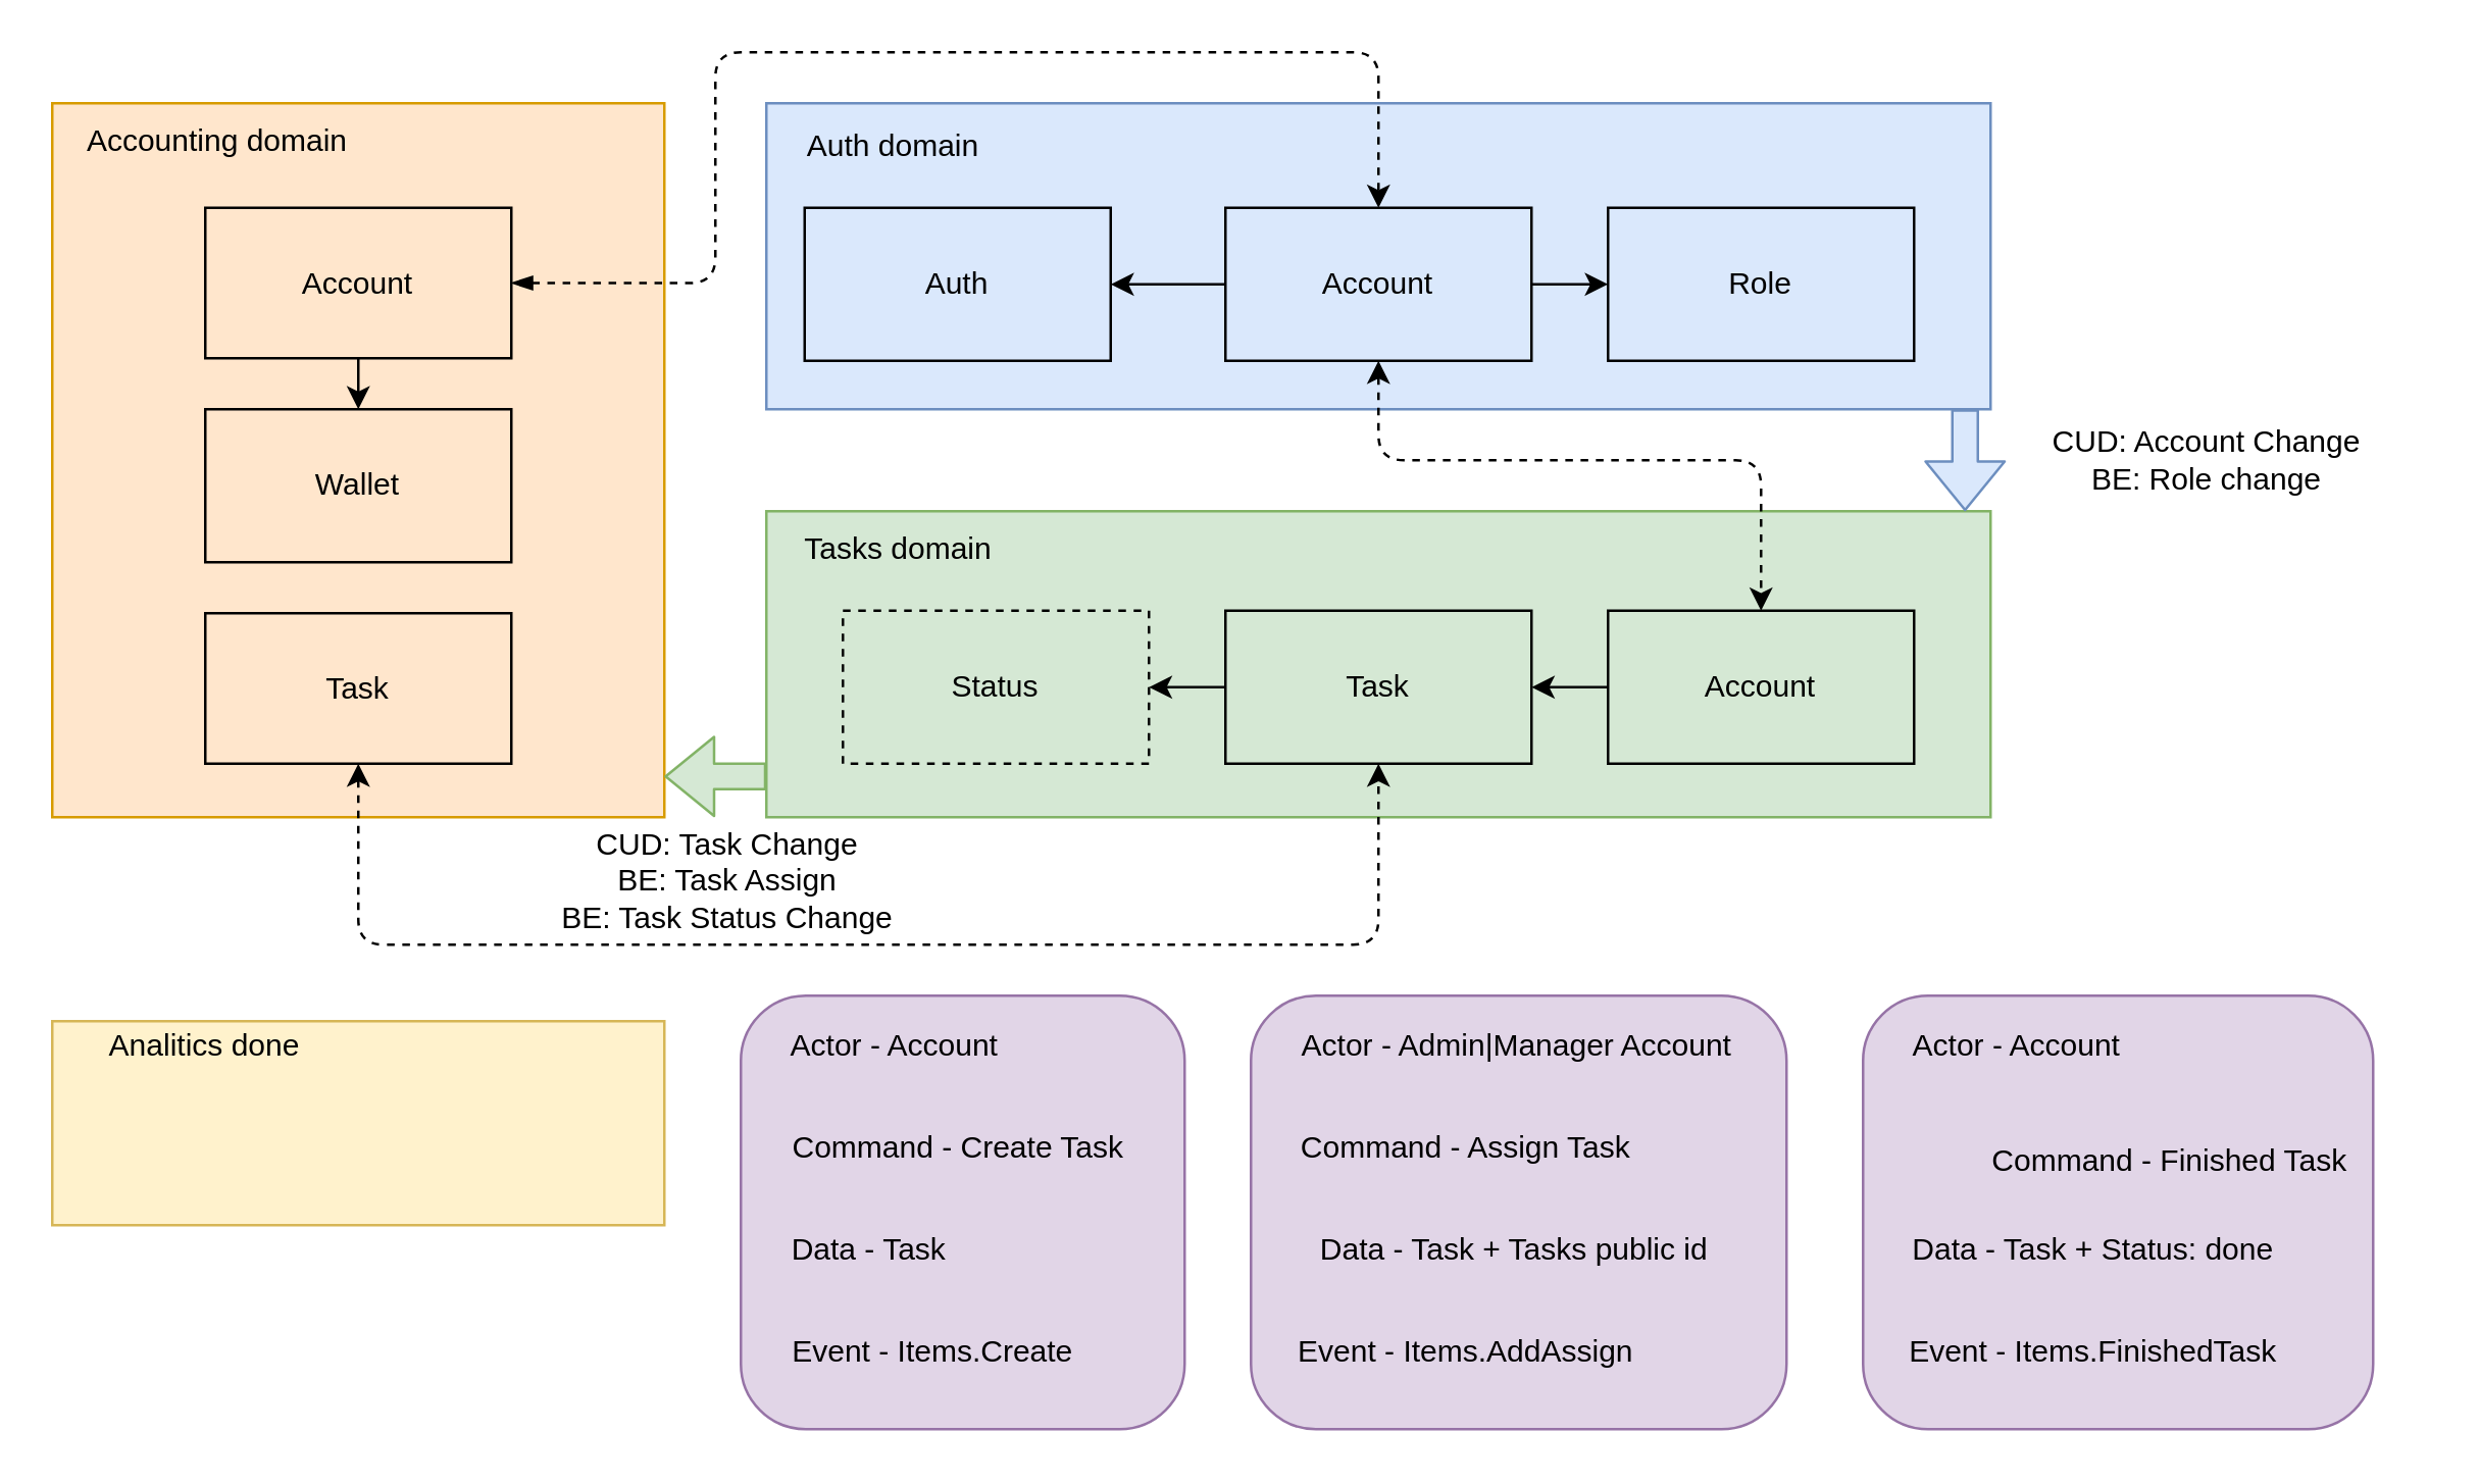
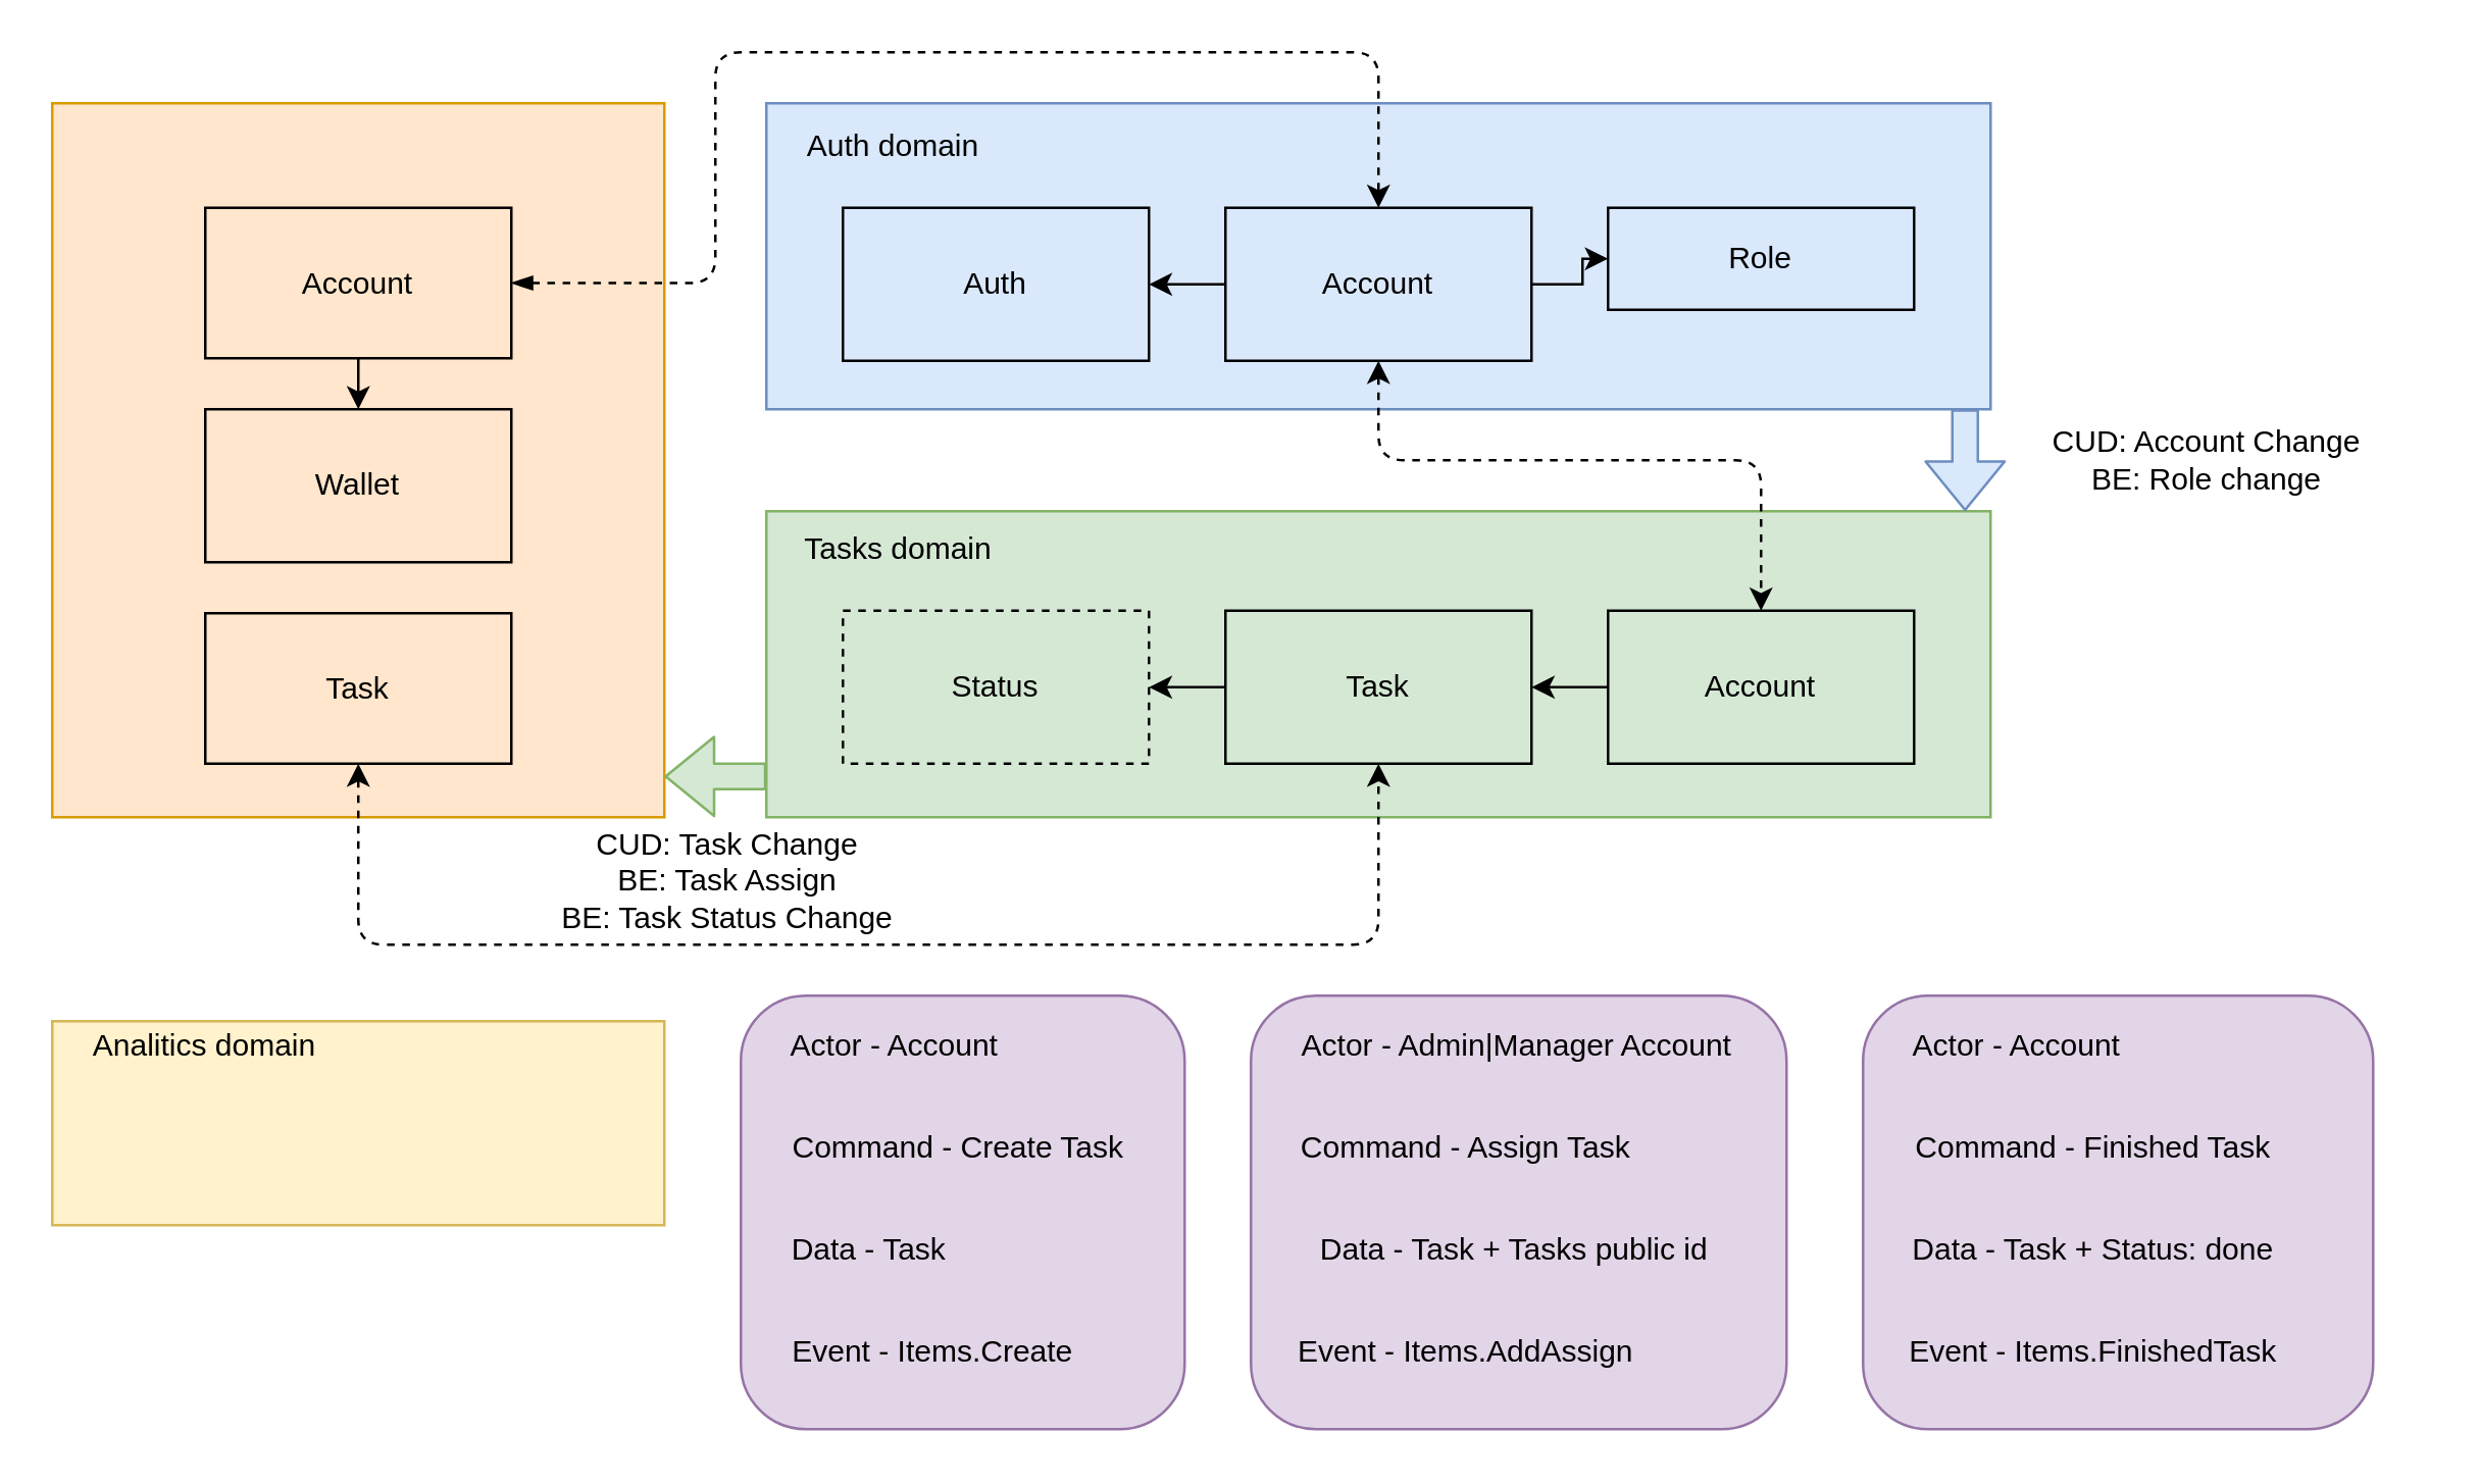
  <mxCell id="0" />
  <mxCell id="1" parent="0" />
  <mxCell id="2" value="" style="rounded=1;whiteSpace=wrap;html=1;strokeColor=#9673a6;fillColor=#e1d5e7;" vertex="1" parent="1"><mxGeometry x="730" y="390" width="200" height="170" as="geometry" /></mxCell>
  <mxCell id="3" value="" style="rounded=1;whiteSpace=wrap;html=1;strokeColor=#9673a6;fillColor=#e1d5e7;" vertex="1" parent="1"><mxGeometry x="490" y="390" width="210" height="170" as="geometry" /></mxCell>
  <mxCell id="4" value="" style="rounded=1;whiteSpace=wrap;html=1;strokeColor=#9673a6;fillColor=#e1d5e7;" vertex="1" parent="1"><mxGeometry x="290" y="390" width="174" height="170" as="geometry" /></mxCell>
  <mxCell id="5" value="" style="whiteSpace=wrap;html=1;imageAspect=0;fillColor=#dae8fc;strokeColor=#6c8ebf;" vertex="1" parent="1"><mxGeometry x="300" y="40" width="480" height="120" as="geometry" /></mxCell>
  <mxCell id="6" value="" style="edgeStyle=orthogonalEdgeStyle;rounded=0;orthogonalLoop=1;jettySize=auto;html=1;" edge="1" parent="1" source="8" target="27"><mxGeometry relative="1" as="geometry" /></mxCell>
  <mxCell id="7" value="" style="edgeStyle=orthogonalEdgeStyle;rounded=0;orthogonalLoop=1;jettySize=auto;html=1;" edge="1" parent="1" source="8" target="9"><mxGeometry relative="1" as="geometry" /></mxCell>
  <mxCell id="8" value="Account" style="rounded=0;whiteSpace=wrap;html=1;fillColor=none;" vertex="1" parent="1"><mxGeometry x="480" y="81" width="120" height="60" as="geometry" /></mxCell>
- <mxCell id="9" value="Role" style="rounded=0;whiteSpace=wrap;html=1;fillColor=none;" vertex="1" parent="1"><mxGeometry x="630" y="81" width="120" height="60" as="geometry" /></mxCell>
+ <mxCell id="9" value="Role" style="rounded=0;whiteSpace=wrap;html=1;fillColor=none;" vertex="1" parent="1"><mxGeometry x="630" y="81" width="120" height="40" as="geometry" /></mxCell>
  <mxCell id="10" value="" style="rounded=0;whiteSpace=wrap;html=1;fillColor=#d5e8d4;strokeColor=#82b366;" vertex="1" parent="1"><mxGeometry x="300" y="200" width="480" height="120" as="geometry" /></mxCell>
  <mxCell id="11" value="" style="edgeStyle=orthogonalEdgeStyle;rounded=0;orthogonalLoop=1;jettySize=auto;html=1;" edge="1" parent="1" source="12" target="14"><mxGeometry relative="1" as="geometry" /></mxCell>
  <mxCell id="12" value="Account" style="rounded=0;whiteSpace=wrap;html=1;fillColor=none;" vertex="1" parent="1"><mxGeometry x="630" y="239" width="120" height="60" as="geometry" /></mxCell>
  <mxCell id="13" value="" style="edgeStyle=orthogonalEdgeStyle;rounded=0;orthogonalLoop=1;jettySize=auto;html=1;" edge="1" parent="1" source="14" target="29"><mxGeometry relative="1" as="geometry" /></mxCell>
  <mxCell id="14" value="Task" style="rounded=0;whiteSpace=wrap;html=1;fillColor=none;" vertex="1" parent="1"><mxGeometry x="480" y="239" width="120" height="60" as="geometry" /></mxCell>
  <mxCell id="15" value="Actor - Account" style="text;html=1;align=center;verticalAlign=middle;resizable=0;points=[];autosize=1;" vertex="1" parent="1"><mxGeometry x="300" y="400" width="100" height="20" as="geometry" /></mxCell>
  <mxCell id="16" value="Command - Create Task" style="text;html=1;align=center;verticalAlign=middle;resizable=0;points=[];autosize=1;" vertex="1" parent="1"><mxGeometry x="300" y="440" width="150" height="20" as="geometry" /></mxCell>
  <mxCell id="17" value="Data - Task" style="text;html=1;align=center;verticalAlign=middle;resizable=0;points=[];autosize=1;" vertex="1" parent="1"><mxGeometry x="300" y="480" width="80" height="20" as="geometry" /></mxCell>
  <mxCell id="18" value="Event - Items.Create" style="text;html=1;align=center;verticalAlign=middle;resizable=0;points=[];autosize=1;" vertex="1" parent="1"><mxGeometry x="300" y="520" width="130" height="20" as="geometry" /></mxCell>
  <mxCell id="19" value="Actor - Admin|Manager Account" style="text;html=1;align=center;verticalAlign=middle;resizable=0;points=[];autosize=1;" vertex="1" parent="1"><mxGeometry x="504" y="400" width="180" height="20" as="geometry" /></mxCell>
  <mxCell id="20" value="Command - Assign Task" style="text;html=1;align=center;verticalAlign=middle;resizable=0;points=[];autosize=1;" vertex="1" parent="1"><mxGeometry x="504" y="440" width="140" height="20" as="geometry" /></mxCell>
  <mxCell id="21" value="Data - Task + Tasks public id" style="text;html=1;align=center;verticalAlign=middle;resizable=0;points=[];autosize=1;" vertex="1" parent="1"><mxGeometry x="503" y="480" width="180" height="20" as="geometry" /></mxCell>
  <mxCell id="22" value="Event - Items.AddAssign" style="text;html=1;align=center;verticalAlign=middle;resizable=0;points=[];autosize=1;" vertex="1" parent="1"><mxGeometry x="499" y="520" width="150" height="20" as="geometry" /></mxCell>
  <mxCell id="23" value="Actor - Account" style="text;html=1;align=center;verticalAlign=middle;resizable=0;points=[];autosize=1;" vertex="1" parent="1"><mxGeometry x="740" y="400" width="100" height="20" as="geometry" /></mxCell>
- <mxCell id="24" value="Command - Finished Task" style="text;html=1;align=center;verticalAlign=middle;resizable=0;points=[];autosize=1;" vertex="1" parent="1"><mxGeometry x="775" y="445" width="150" height="20" as="geometry" /></mxCell>
+ <mxCell id="24" value="Command - Finished Task" style="text;html=1;align=center;verticalAlign=middle;resizable=0;points=[];autosize=1;" vertex="1" parent="1"><mxGeometry x="745" y="440" width="150" height="20" as="geometry" /></mxCell>
  <mxCell id="25" value="Data - Task + Status: done" style="text;html=1;align=center;verticalAlign=middle;resizable=0;points=[];autosize=1;" vertex="1" parent="1"><mxGeometry x="740" y="480" width="160" height="20" as="geometry" /></mxCell>
  <mxCell id="26" value="Event - Items.FinishedTask" style="text;html=1;align=center;verticalAlign=middle;resizable=0;points=[];autosize=1;" vertex="1" parent="1"><mxGeometry x="740" y="520" width="160" height="20" as="geometry" /></mxCell>
- <mxCell id="27" value="Auth" style="rounded=0;whiteSpace=wrap;html=1;fillColor=none;" vertex="1" parent="1"><mxGeometry x="315" y="81" width="120" height="60" as="geometry" /></mxCell>
+ <mxCell id="27" value="Auth" style="rounded=0;whiteSpace=wrap;html=1;fillColor=none;" vertex="1" parent="1"><mxGeometry x="330" y="81" width="120" height="60" as="geometry" /></mxCell>
  <mxCell id="28" value="Auth domain" style="text;html=1;strokeColor=none;fillColor=none;align=center;verticalAlign=middle;whiteSpace=wrap;rounded=0;" vertex="1" parent="1"><mxGeometry x="310" y="47" width="80" height="20" as="geometry" /></mxCell>
  <mxCell id="29" value="Status" style="rounded=0;whiteSpace=wrap;html=1;fillColor=none;dashed=1;" vertex="1" parent="1"><mxGeometry x="330" y="239" width="120" height="60" as="geometry" /></mxCell>
  <mxCell id="30" value="Tasks domain" style="text;html=1;strokeColor=none;fillColor=none;align=center;verticalAlign=middle;whiteSpace=wrap;rounded=0;" vertex="1" parent="1"><mxGeometry x="302" y="205" width="100" height="20" as="geometry" /></mxCell>
  <mxCell id="31" value="" style="rounded=0;whiteSpace=wrap;html=1;strokeColor=#d79b00;fillColor=#ffe6cc;" vertex="1" parent="1"><mxGeometry x="20" y="40" width="240" height="280" as="geometry" /></mxCell>
- <mxCell id="32" value="Accounting domain" style="text;html=1;strokeColor=none;fillColor=none;align=center;verticalAlign=middle;whiteSpace=wrap;rounded=0;" vertex="1" parent="1"><mxGeometry x="20" y="45" width="130" height="20" as="geometry" /></mxCell>
  <mxCell id="33" style="edgeStyle=orthogonalEdgeStyle;rounded=1;orthogonalLoop=1;jettySize=auto;html=1;entryX=0.5;entryY=0;entryDx=0;entryDy=0;dashed=1;startArrow=blockThin;startFill=1;" edge="1" parent="1" source="35" target="8"><mxGeometry relative="1" as="geometry"><Array as="points"><mxPoint x="280" y="111" /><mxPoint x="280" y="20" /><mxPoint x="540" y="20" /></Array></mxGeometry></mxCell>
  <mxCell id="34" value="" style="edgeStyle=orthogonalEdgeStyle;rounded=1;orthogonalLoop=1;jettySize=auto;html=1;startArrow=none;startFill=0;" edge="1" parent="1" source="35"><mxGeometry relative="1" as="geometry"><mxPoint y="160" as="targetPoint" x="140" /></mxGeometry></mxCell>
  <mxCell id="35" value="Account" style="rounded=0;whiteSpace=wrap;html=1;strokeColor=#000000;fillColor=none;" vertex="1" parent="1"><mxGeometry x="80" y="81" width="120" height="59" as="geometry" /></mxCell>
  <mxCell id="36" value="Wallet" style="rounded=0;whiteSpace=wrap;html=1;strokeColor=#000000;fillColor=none;" vertex="1" parent="1"><mxGeometry x="80" y="160" width="120" height="60" as="geometry" /></mxCell>
  <mxCell id="37" style="edgeStyle=orthogonalEdgeStyle;rounded=1;orthogonalLoop=1;jettySize=auto;html=1;entryX=0.5;entryY=1;entryDx=0;entryDy=0;startArrow=classic;startFill=1;dashed=1;" edge="1" parent="1" source="38" target="14"><mxGeometry relative="1" as="geometry"><Array as="points"><mxPoint y="370" x="140" /><mxPoint x="540" y="370" /></Array></mxGeometry></mxCell>
  <mxCell id="38" value="Task" style="rounded=0;whiteSpace=wrap;html=1;strokeColor=#000000;fillColor=none;" vertex="1" parent="1"><mxGeometry x="80" y="240" width="120" height="59" as="geometry" /></mxCell>
  <mxCell id="39" value="" style="rounded=0;whiteSpace=wrap;html=1;strokeColor=#d6b656;fillColor=#fff2cc;" vertex="1" parent="1"><mxGeometry x="20" y="400" width="240" height="80" as="geometry" /></mxCell>
- <mxCell id="40" value="Analitics done" style="text;html=1;strokeColor=none;fillColor=none;align=center;verticalAlign=middle;whiteSpace=wrap;rounded=0;" vertex="1" parent="1"><mxGeometry x="20" y="400" width="120" height="20" as="geometry" /></mxCell>
+ <mxCell id="40" value="Analitics domain" style="text;html=1;strokeColor=none;fillColor=none;align=center;verticalAlign=middle;whiteSpace=wrap;rounded=0;" vertex="1" parent="1"><mxGeometry x="20" y="400" width="120" height="20" as="geometry" /></mxCell>
  <mxCell id="41" value="CUD: Account Change&lt;br&gt;BE: Role change" style="text;html=1;strokeColor=none;fillColor=none;align=center;verticalAlign=middle;whiteSpace=wrap;rounded=0;" vertex="1" parent="1"><mxGeometry x="780" y="170" width="170" height="20" as="geometry" /></mxCell>
  <mxCell id="42" value="" style="shape=flexArrow;endArrow=classic;html=1;fillColor=#dae8fc;strokeColor=#6c8ebf;" edge="1" parent="1"><mxGeometry width="50" height="50" relative="1" as="geometry"><mxPoint x="770" y="160" as="sourcePoint" /><mxPoint x="770" y="200" as="targetPoint" /></mxGeometry></mxCell>
  <mxCell id="43" value="" style="shape=flexArrow;endArrow=classic;html=1;fillColor=#d5e8d4;strokeColor=#82b366;" edge="1" parent="1"><mxGeometry width="50" height="50" relative="1" as="geometry"><mxPoint x="300" y="304" as="sourcePoint" /><mxPoint x="260" y="304" as="targetPoint" /></mxGeometry></mxCell>
  <mxCell id="44" value="CUD: Task Change&lt;br&gt;BE: Task Assign&lt;br&gt;BE: Task Status Change" style="text;html=1;strokeColor=none;fillColor=none;align=center;verticalAlign=middle;whiteSpace=wrap;rounded=0;" vertex="1" parent="1"><mxGeometry x="200" y="335" width="170" height="20" as="geometry" /></mxCell>
  <mxCell id="45" value="" style="edgeStyle=orthogonalEdgeStyle;rounded=1;orthogonalLoop=1;jettySize=auto;html=1;startArrow=classic;startFill=1;entryX=0.5;entryY=0;entryDx=0;entryDy=0;dashed=1;" edge="1" parent="1" source="8" target="12"><mxGeometry relative="1" as="geometry"><Array as="points"><mxPoint x="540" y="180" /><mxPoint x="690" y="180" /></Array></mxGeometry></mxCell>
